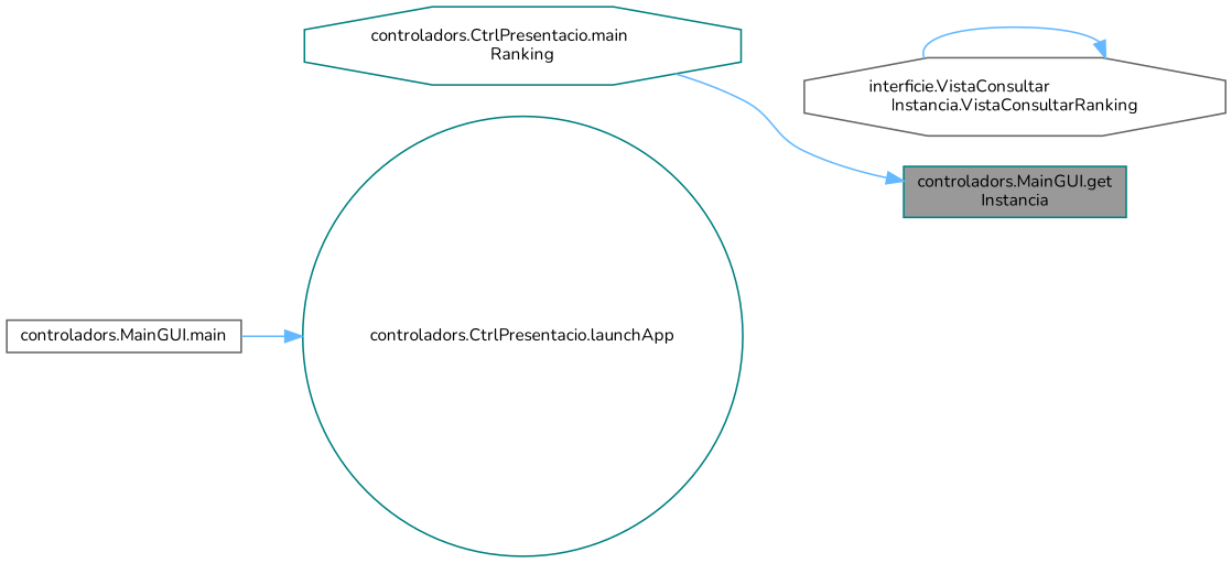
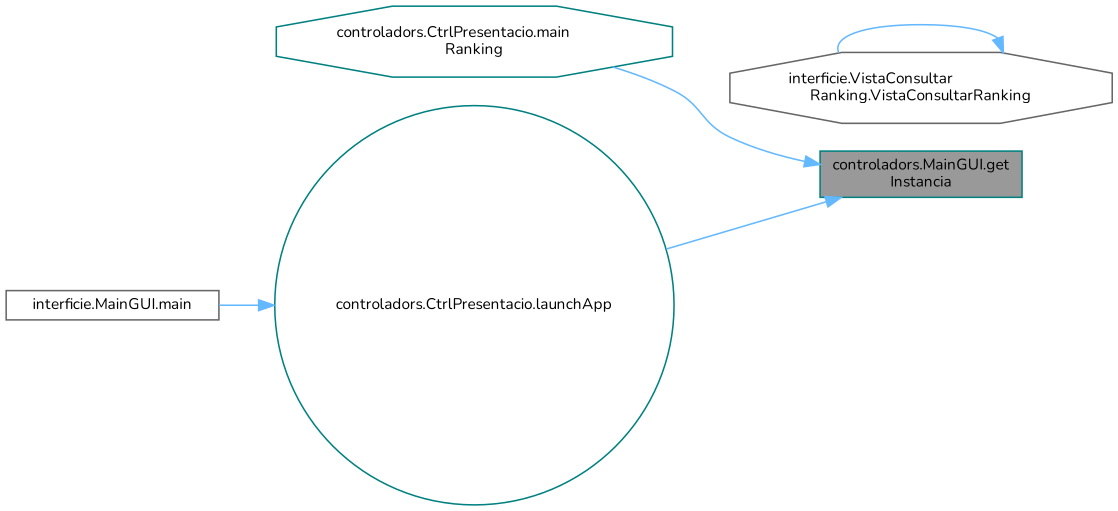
  digraph {
    fontname=Nunito
    rankdir=RL
    node [color=teal fillcolor=white fontname=Nunito fontsize=10 shape=box style=filled]
    edge [color=steelblue1 dir=back fontname=Nunito fontsize=10 labelfontname=Helvetica labelfontsize=10 style=solid]
    n1 [fillcolor=grey60 fontcolor=black height=0.2 label="controladors.MainGUI.get\lInstancia" width=0.4]
    n2 [height=0.2 label="controladors.CtrlPresentacio.main\lRanking" shape=octagon width=0.4]
    n3 [height=0.2 label="controladors.CtrlPresentacio.launchApp" shape=circle width=0.4]
-   n4 [color=gray40 height=0.2 label="controladors.MainGUI.main" width=0.4]
-   n5 [color=gray40 height=0.2 label="interficie.VistaConsultar\lInstancia.VistaConsultarRanking" shape=octagon width=0.4]
+   n4 [color=gray40 height=0.2 label="interficie.MainGUI.main" width=0.4]
+   n5 [color=gray40 height=0.2 label="interficie.VistaConsultar\lRanking.VistaConsultarRanking" shape=octagon width=0.4]
    n1 -> n2
+   n1 -> n3
    n3 -> n4
    n5 -> n5
  }
